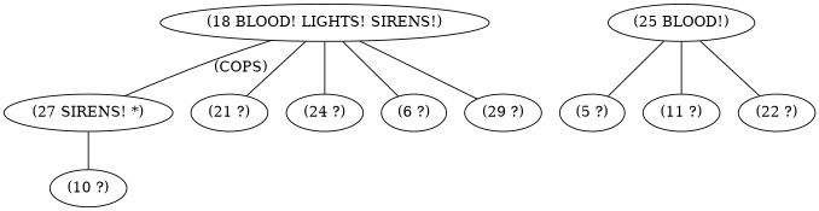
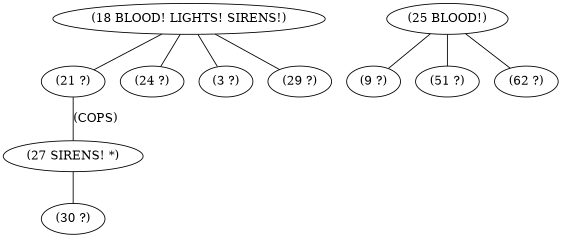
  graph {
-   n1 [label="(10 ?)"]
+   n1 [label="(30 ?)"]
    n2 [label="(27 SIRENS! *)"]
    n3 [label="(21 ?)"]
    n4 [label="(24 ?)"]
-   n5 [label="(6 ?)"]
+   n5 [label="(3 ?)"]
    n6 [label="(25 BLOOD!)"]
-   n7 [label="(5 ?)"]
-   n8 [label="(11 ?)"]
-   n9 [label="(22 ?)"]
+   n7 [label="(9 ?)"]
+   n8 [label="(51 ?)"]
+   n9 [label="(62 ?)"]
    n10 [label="(18 BLOOD! LIGHTS! SIRENS!)"]
    n11 [label="(29 ?)"]
    n2 -- n1
    n6 -- n7
    n6 -- n8
    n6 -- n9
-   n10 -- n2 [label="(COPS)"]
+   n3 -- n2 [label="(COPS)"]
    n10 -- n3
    n10 -- n4
    n10 -- n5
    n10 -- n11
  }
